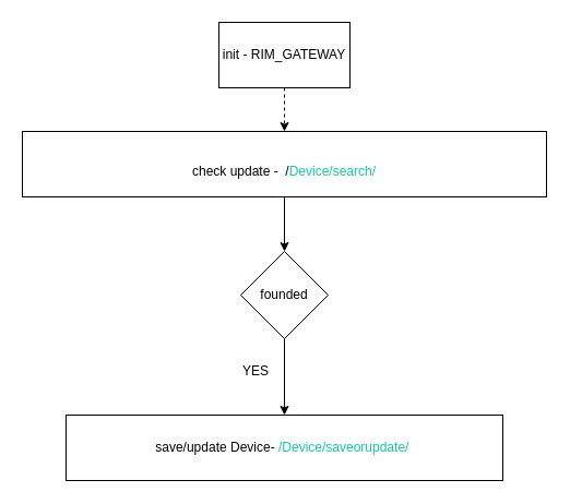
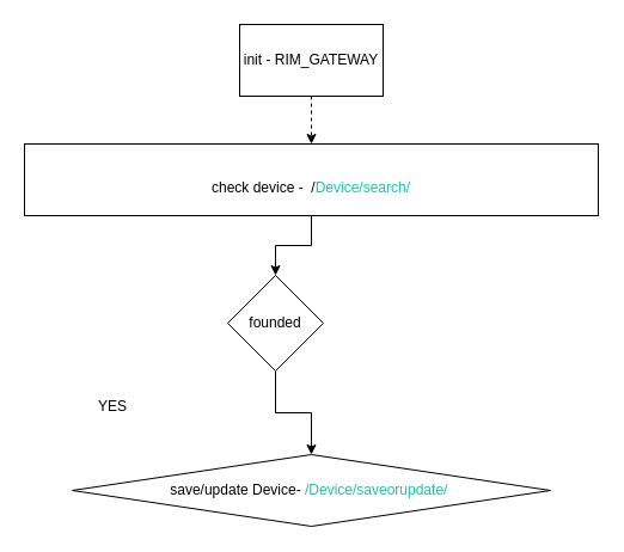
  <mxCell id="0" />
  <mxCell id="1" parent="0" />
  <mxCell id="2" style="edgeStyle=orthogonalEdgeStyle;rounded=0;orthogonalLoop=1;jettySize=auto;html=1;exitX=0.5;exitY=1;exitDx=0;exitDy=0;entryX=0.5;entryY=0;entryDx=0;entryDy=0;dashed=1;" edge="1" parent="1" source="3" target="7"><mxGeometry relative="1" as="geometry" /></mxCell>
  <mxCell id="3" value="init - RIM_GATEWAY" style="rounded=0;whiteSpace=wrap;html=1;" vertex="1" parent="1"><mxGeometry x="200" y="20" width="120" height="60" as="geometry" /></mxCell>
- <mxCell id="4" value="save/update Device-&amp;nbsp;&lt;span style=&quot;color: rgb(23 , 198 , 163)&quot;&gt;/Device/saveorupdate/&amp;nbsp;&lt;/span&gt;" style="rounded=0;whiteSpace=wrap;html=1;" vertex="1" parent="1"><mxGeometry x="60" y="380" width="400" height="60" as="geometry" /></mxCell>
+ <mxCell id="4" value="save/update Device-&amp;nbsp;&lt;span style=&quot;color: rgb(23 , 198 , 163)&quot;&gt;/Device/saveorupdate/&amp;nbsp;&lt;/span&gt;" style="rhombus;whiteSpace=wrap;html=1;" vertex="1" parent="1"><mxGeometry x="60" y="380" width="400" height="60" as="geometry" /></mxCell>
  <mxCell id="5" style="edgeStyle=orthogonalEdgeStyle;rounded=0;orthogonalLoop=1;jettySize=auto;html=1;exitX=0.5;exitY=1;exitDx=0;exitDy=0;entryX=0.5;entryY=0;entryDx=0;entryDy=0;" edge="1" parent="1" source="8" target="4"><mxGeometry relative="1" as="geometry" /></mxCell>
  <mxCell id="6" style="edgeStyle=orthogonalEdgeStyle;rounded=0;orthogonalLoop=1;jettySize=auto;html=1;exitX=0.5;exitY=1;exitDx=0;exitDy=0;entryX=0.5;entryY=0;entryDx=0;entryDy=0;" edge="1" parent="1" source="7" target="8"><mxGeometry relative="1" as="geometry" /></mxCell>
- <mxCell id="7" value="&lt;p class=&quot;p1&quot; style=&quot;margin: 0px ; font-stretch: normal ; line-height: normal ; color: rgb(23 , 198 , 163)&quot;&gt;&lt;br&gt;&lt;/p&gt;check update -&amp;nbsp; /&lt;span style=&quot;color: rgb(23 , 198 , 163)&quot;&gt;Device/search/&lt;/span&gt;" style="rounded=0;whiteSpace=wrap;html=1;" vertex="1" parent="1"><mxGeometry x="20" y="120" width="480" height="60" as="geometry" /></mxCell>
- <mxCell id="8" value="founded" style="rhombus;whiteSpace=wrap;html=1;" vertex="1" parent="1"><mxGeometry x="220" y="230" width="80" height="80" as="geometry" /></mxCell>
- <mxCell id="9" value="YES" style="text;html=1;strokeColor=none;fillColor=none;align=center;verticalAlign=middle;whiteSpace=wrap;rounded=0;" vertex="1" parent="1"><mxGeometry x="214" y="330" width="40" height="20" as="geometry" /></mxCell>
+ <mxCell id="7" value="&lt;p class=&quot;p1&quot; style=&quot;margin: 0px ; font-stretch: normal ; line-height: normal ; color: rgb(23 , 198 , 163)&quot;&gt;&lt;br&gt;&lt;/p&gt;check device -&amp;nbsp; /&lt;span style=&quot;color: rgb(23 , 198 , 163)&quot;&gt;Device/search/&lt;/span&gt;" style="rounded=0;whiteSpace=wrap;html=1;" vertex="1" parent="1"><mxGeometry x="20" y="120" width="480" height="60" as="geometry" /></mxCell>
+ <mxCell id="8" value="founded" style="rhombus;whiteSpace=wrap;html=1;" vertex="1" parent="1"><mxGeometry x="190" y="230" width="80" height="80" as="geometry" /></mxCell>
+ <mxCell id="9" value="YES" style="text;html=1;strokeColor=none;fillColor=none;align=center;verticalAlign=middle;whiteSpace=wrap;rounded=0;" vertex="1" parent="1"><mxGeometry x="74" y="330" width="40" height="20" as="geometry" /></mxCell>
